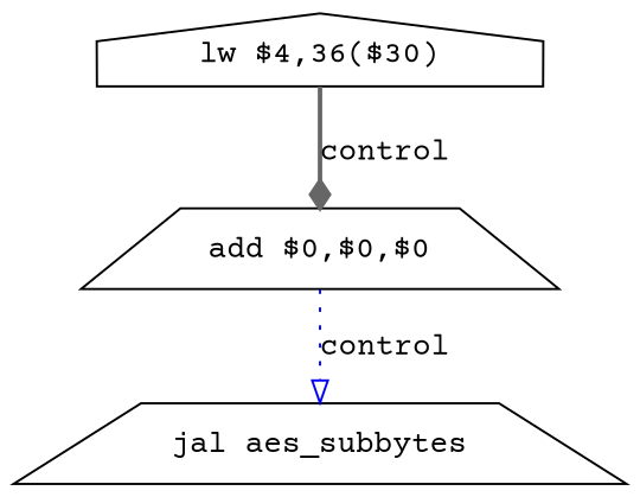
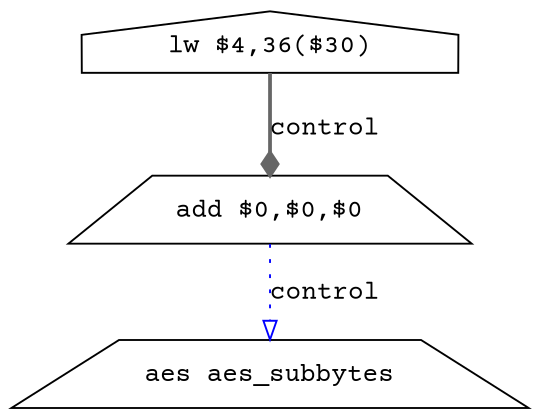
  digraph {
    fontname="Courier Prime"
    node [fontname="Courier Prime" shape=trapezium]
    edge [fontname="Courier Prime"]
    n1 [label="add $0,$0,$0"]
-   n2 [label="jal aes_subbytes"]
+   n2 [label="aes aes_subbytes"]
    n3 [label="lw $4,36($30)" shape=house]
    n1 -> n2 [arrowhead=onormal color=blue label=control style=dotted]
    n3 -> n1 [arrowhead=diamond color=gray40 label=control style=bold]
  }
